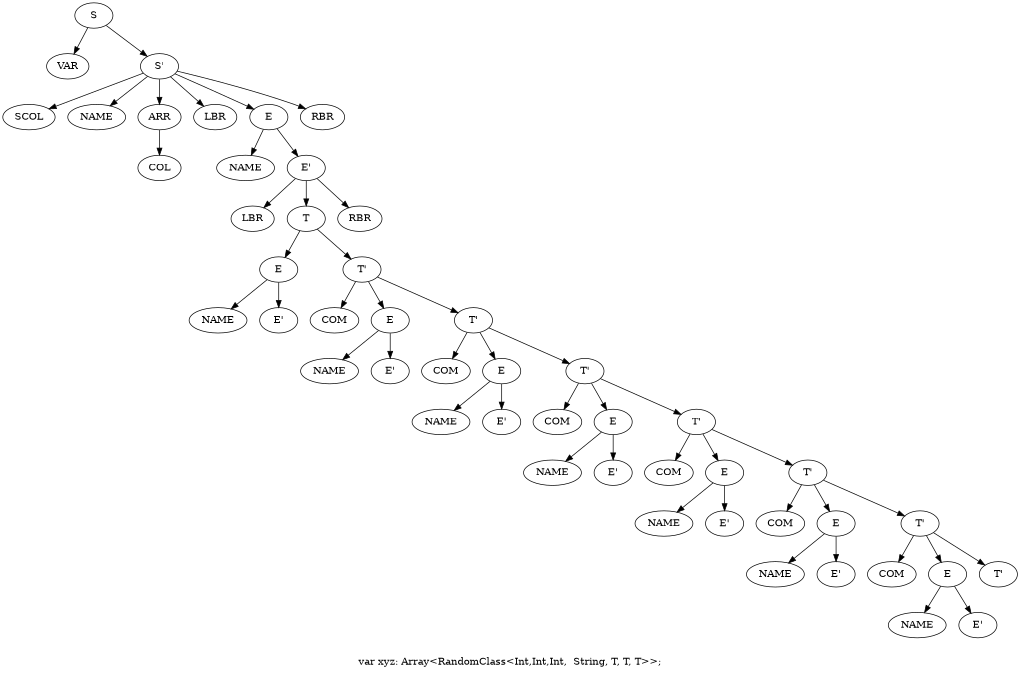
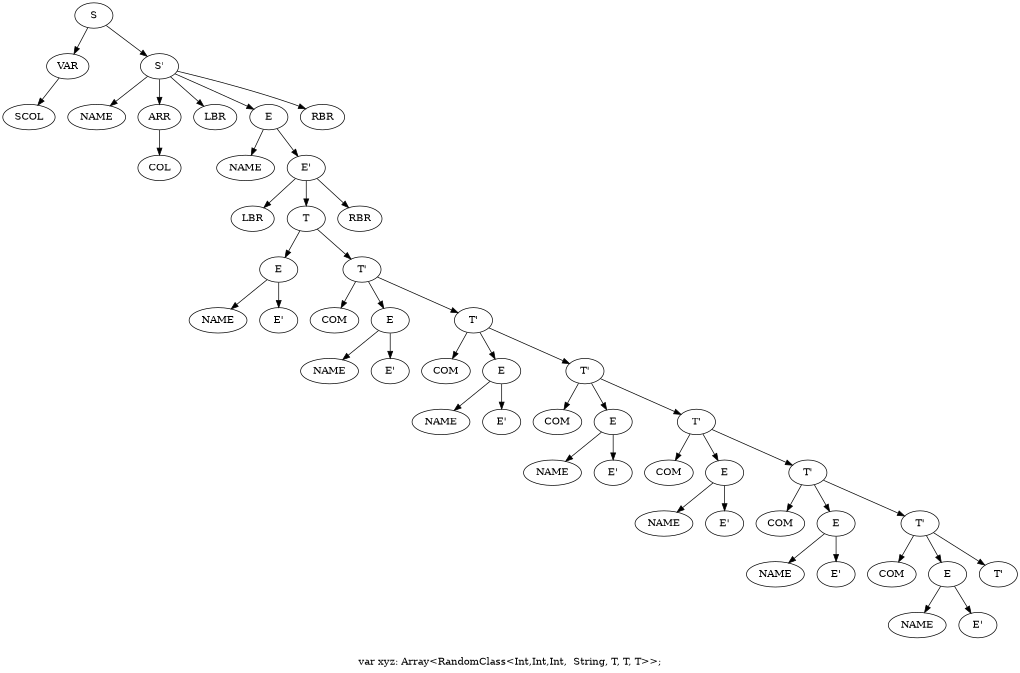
  digraph {
    label="var xyz: Array<RandomClass<Int,Int,Int,  String, T, T, T>>;"
    n1 [label=S]
    n2 [label=VAR]
    n3 [label="S'"]
    n4 [label=NAME]
    n5 [label=ARR]
    n6 [label=LBR]
    n7 [label=E]
    n8 [label=RBR]
    n9 [label=SCOL]
    n10 [label=COL]
    n11 [label=NAME]
    n12 [label="E'"]
    n13 [label=LBR]
    n14 [label=T]
    n15 [label=RBR]
    n16 [label=E]
    n17 [label="T'"]
    n18 [label=NAME]
    n19 [label="E'"]
    n20 [label=COM]
    n21 [label=E]
    n22 [label="T'"]
    n23 [label=NAME]
    n24 [label="E'"]
    n25 [label=COM]
    n26 [label=E]
    n27 [label="T'"]
    n28 [label=NAME]
    n29 [label="E'"]
    n30 [label=COM]
    n31 [label=E]
    n32 [label="T'"]
    n33 [label=NAME]
    n34 [label="E'"]
    n35 [label=COM]
    n36 [label=E]
    n37 [label="T'"]
    n38 [label=NAME]
    n39 [label="E'"]
    n40 [label=COM]
    n41 [label=E]
    n42 [label="T'"]
    n43 [label=NAME]
    n44 [label="E'"]
    n45 [label=COM]
    n46 [label=E]
    n47 [label="T'"]
    n48 [label=NAME]
    n49 [label="E'"]
    n1 -> n2
    n1 -> n3
    n3 -> n4
    n3 -> n5
    n3 -> n6
    n3 -> n7
    n3 -> n8
-   n3 -> n9
+   n2 -> n9
    n5 -> n10
    n7 -> n11
    n7 -> n12
    n12 -> n13
    n12 -> n14
    n12 -> n15
    n14 -> n16
    n14 -> n17
    n16 -> n18
    n16 -> n19
    n17 -> n20
    n17 -> n21
    n17 -> n22
    n21 -> n23
    n21 -> n24
    n22 -> n25
    n22 -> n26
    n22 -> n27
    n26 -> n28
    n26 -> n29
    n27 -> n30
    n27 -> n31
    n27 -> n32
    n31 -> n33
    n31 -> n34
    n32 -> n35
    n32 -> n36
    n32 -> n37
    n36 -> n38
    n36 -> n39
    n37 -> n40
    n37 -> n41
    n37 -> n42
    n41 -> n43
    n41 -> n44
    n42 -> n45
    n42 -> n46
    n42 -> n47
    n46 -> n48
    n46 -> n49
  }
